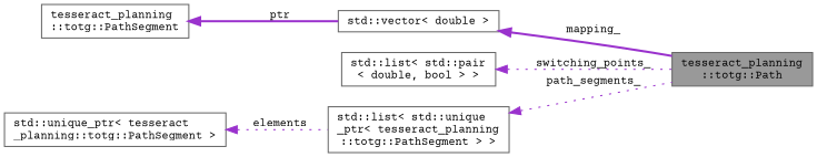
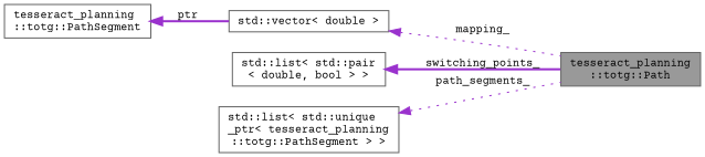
  digraph {
    fontname="Courier Prime"
    rankdir=LR
    node [color=gray40 fillcolor=white fontname="Courier Prime" fontsize=10 shape=box style=filled]
    edge [color=darkorchid3 dir=back fontname="Courier Prime" fontsize=10 labelfontname=Helvetica labelfontsize=10 style=dotted]
    n1 [fillcolor=grey60 fontcolor=black height=0.2 label="tesseract_planning\l::totg::Path" width=0.4]
    n2 [height=0.2 label="std::vector\< double \>" width=0.4]
    n3 [height=0.2 label="std::list\< std::pair\l\< double, bool \> \>" width=0.4]
    n4 [height=0.2 label="std::list\< std::unique\l_ptr\< tesseract_planning\l::totg::PathSegment \> \>" width=0.4]
-   n5 [height=0.2 label="std::unique_ptr\< tesseract\l_planning::totg::PathSegment \>" width=0.4]
    n6 [height=0.2 label="tesseract_planning\l::totg::PathSegment" width=0.4]
-   n2 -> n1 [label=" mapping_" style=bold]
-   n3 -> n1 [label=" switching_points_"]
+   n2 -> n1 [label=" mapping_"]
+   n3 -> n1 [label=" switching_points_" style=bold]
    n4 -> n1 [label=" path_segments_"]
-   n5 -> n4 [label=" elements"]
    n6 -> n2 [label=" ptr" style=bold]
  }
